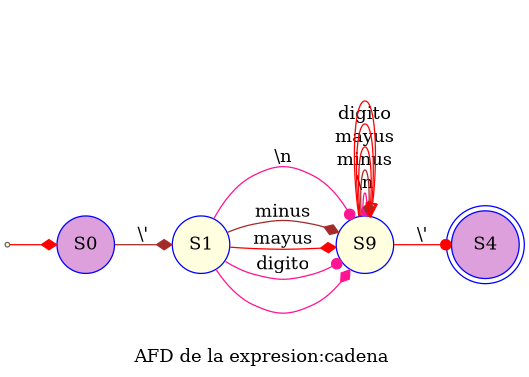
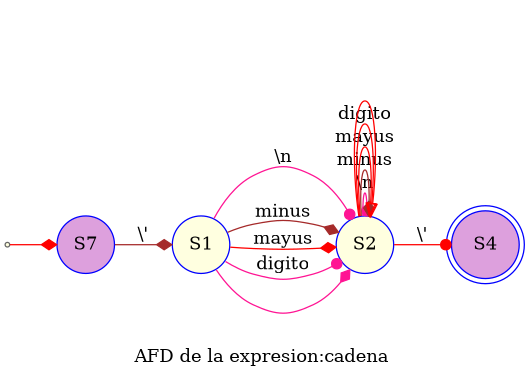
  digraph {
    fontname="DejaVu Serif"
    label="AFD de la expresion:cadena "
    rankdir=LR
    node [color=blue fillcolor=lightyellow fontname="DejaVu Serif" shape=circle style=filled]
    edge [arrowhead=diamond color=red fontname="DejaVu Serif"]
    qi [color=gray40 shape=point]
-   S0 [fillcolor=plum]
+   S0 [fillcolor=plum label=S7]
    S1
-   S2 [label=S9]
+   S2
    n5 [fillcolor=plum label=S4 shape=doublecircle]
    qi -> S0
    S0 -> S1 [color=brown label="\\'"]
    S1 -> S2 [arrowhead=dot color=deeppink label="\\n"]
    S1 -> S2 [color=brown label=minus]
    S1 -> S2 [label=mayus]
    S1 -> S2 [arrowhead=dot color=deeppink label=digito]
    S1 -> S2 [color=deeppink label=" "]
    S2 -> S2 [arrowhead=dot color=deeppink label="\\n"]
    S2 -> S2 [color=brown label=minus]
    S2 -> S2 [arrowhead=onormal label=mayus]
    S2 -> S2 [arrowhead=onormal label=digito]
    S2 -> S2 [arrowhead=onormal label=" "]
    S2 -> n5 [arrowhead=dot label="\\'"]
  }
